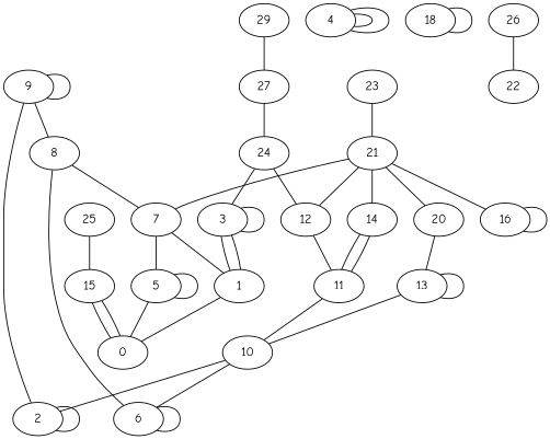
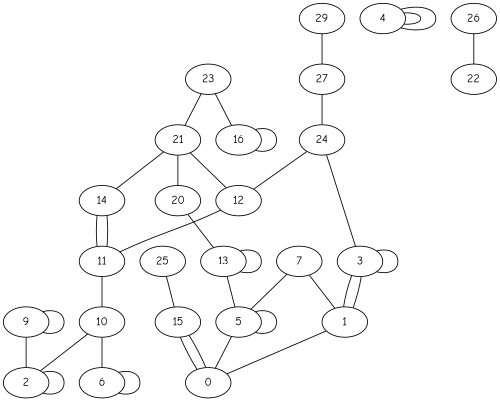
  graph {
    fontname="Comic Neue"
    node [fontname="Comic Neue"]
    edge [fontname="Comic Neue"]
    1
    0
    2
    3
    4
    5
    6
    7
-   8
    9
    10
    11
    12
    13
    14
    15
    16
-   18
    20
    21
    23
    24
    25
    26
    22
    27
    29
    1 -- 0
    2 -- 2
    3 -- 1
    3 -- 1
    3 -- 3
    4 -- 4
    4 -- 4
    5 -- 0
    5 -- 5
    6 -- 6
    7 -- 1
    7 -- 5
-   8 -- 6
-   8 -- 7
    9 -- 2
-   9 -- 8
    9 -- 9
    10 -- 2
    10 -- 6
    11 -- 10
    12 -- 11
-   13 -- 10
+   13 -- 5
    13 -- 13
    14 -- 11
    14 -- 11
    15 -- 0
    15 -- 0
    16 -- 16
-   18 -- 18
    20 -- 13
-   21 -- 7
    21 -- 12
    21 -- 14
    21 -- 20
-   21 -- 16
+   23 -- 16
    23 -- 21
    24 -- 3
    24 -- 12
    25 -- 15
    26 -- 22
    27 -- 24
    29 -- 27
  }
